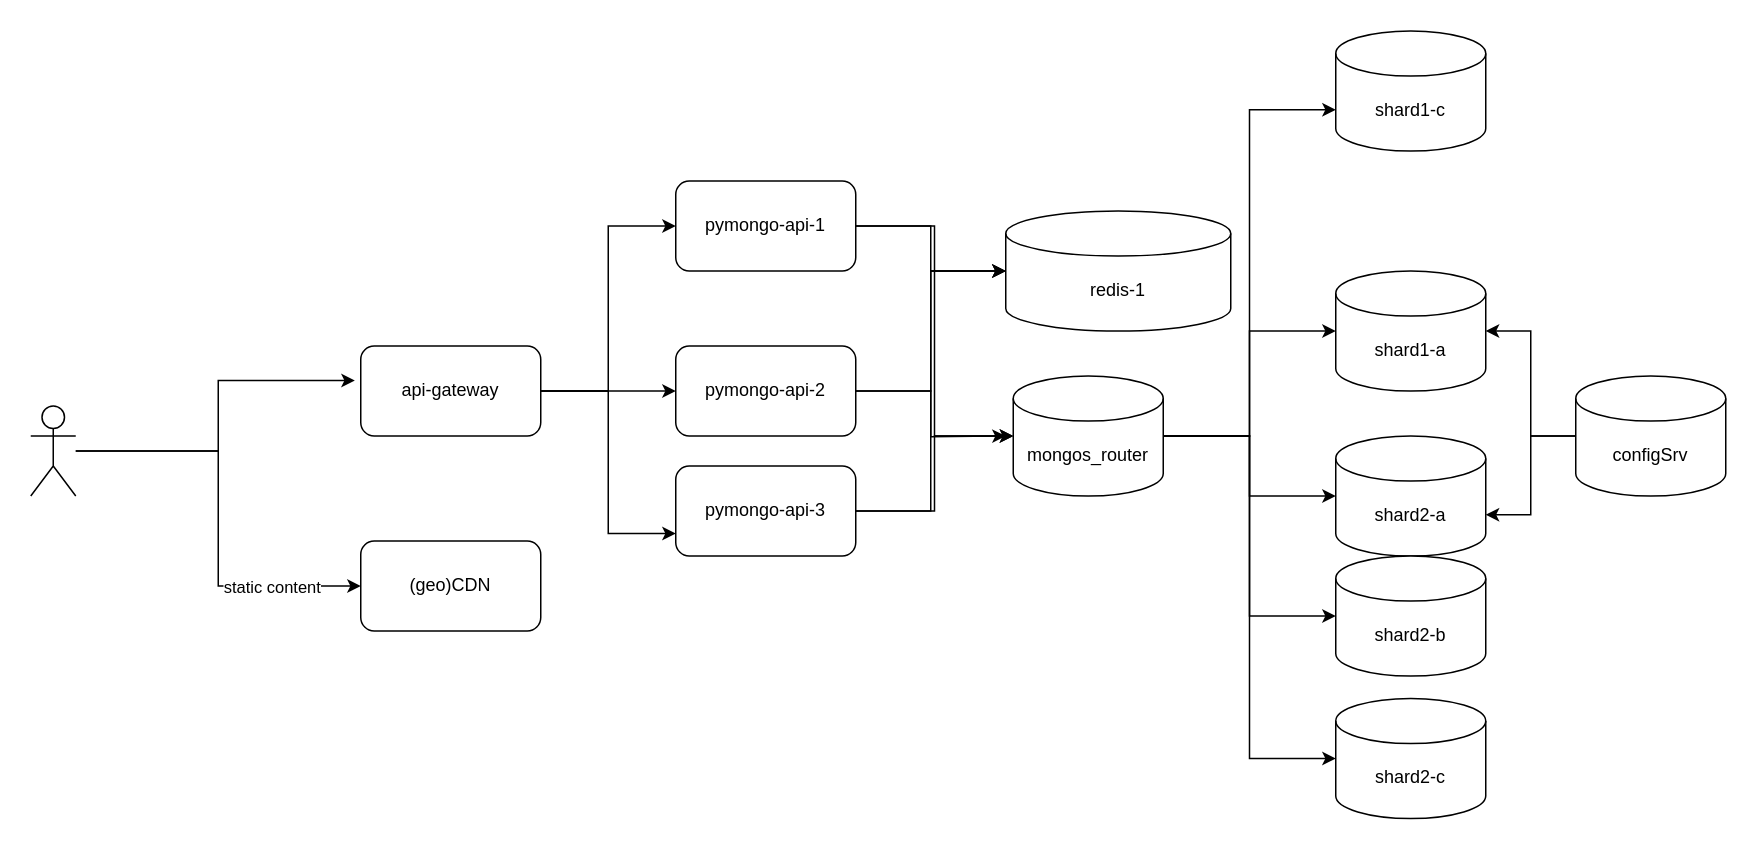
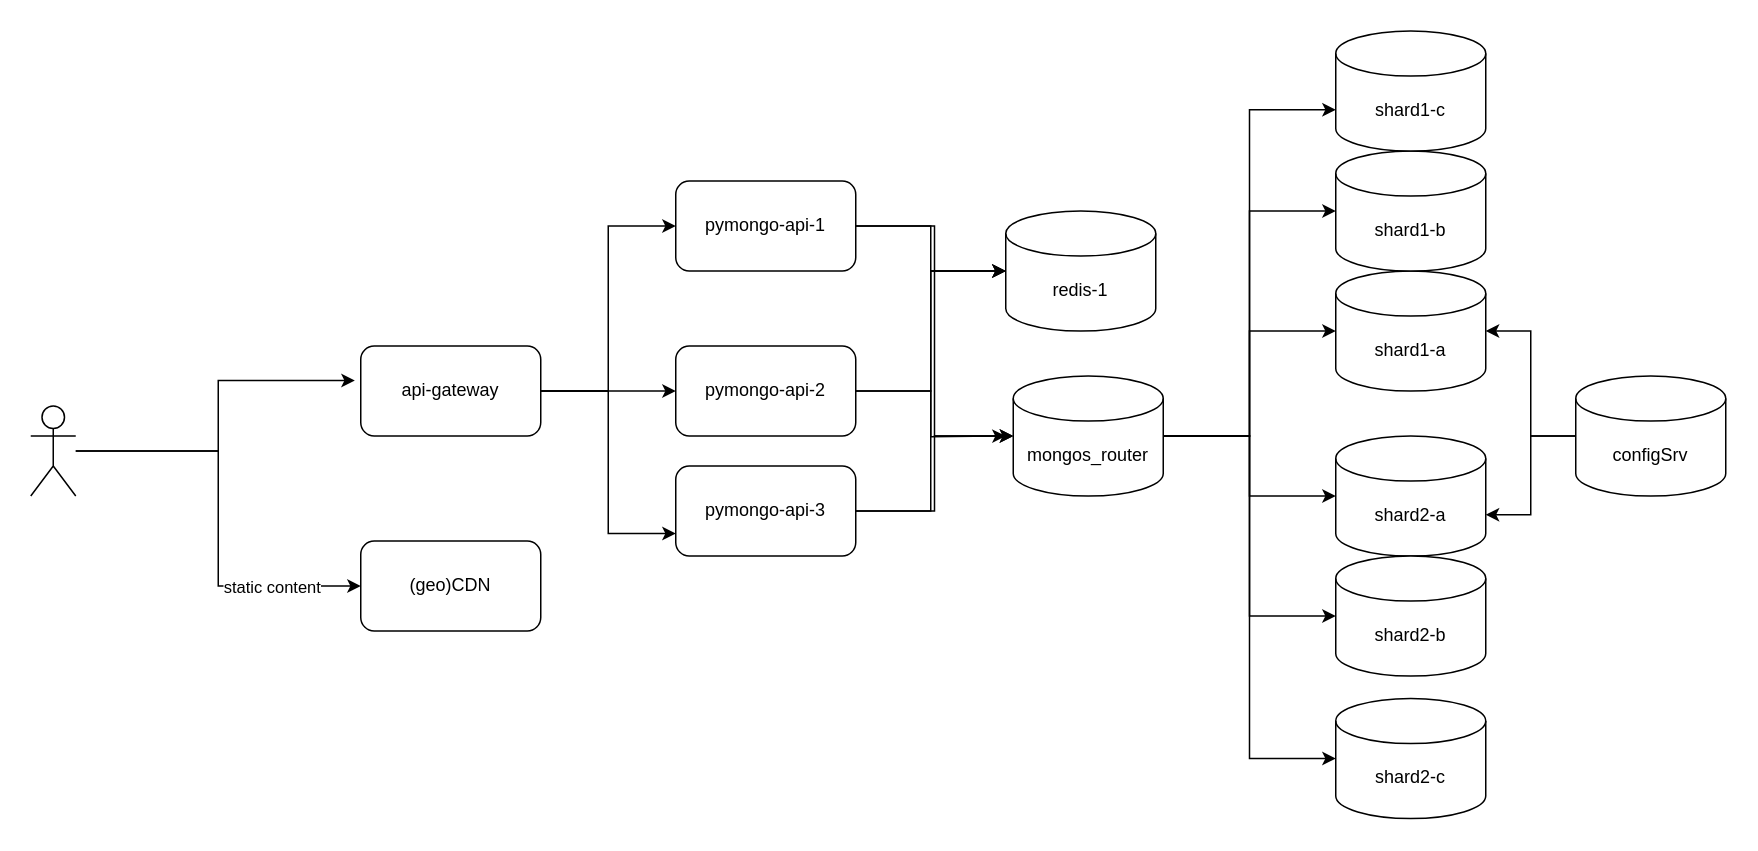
  <mxCell id="0" />
  <mxCell id="1" parent="0" />
+ <mxCell id="2" value="" style="edgeStyle=orthogonalEdgeStyle;rounded=0;orthogonalLoop=1;jettySize=auto;html=1;entryX=0;entryY=0.5;entryDx=0;entryDy=0;entryPerimeter=0;" parent="1" source="5" target="13" edge="1"><mxGeometry relative="1" as="geometry" /></mxCell>
  <mxCell id="3" value="" style="edgeStyle=orthogonalEdgeStyle;rounded=0;orthogonalLoop=1;jettySize=auto;html=1;entryX=0;entryY=0.5;entryDx=0;entryDy=0;entryPerimeter=0;" parent="1" source="5" target="8" edge="1"><mxGeometry relative="1" as="geometry" /></mxCell>
  <mxCell id="4" value="" style="edgeStyle=orthogonalEdgeStyle;rounded=0;orthogonalLoop=1;jettySize=auto;html=1;entryX=0;entryY=0.5;entryDx=0;entryDy=0;entryPerimeter=0;" parent="1" source="5" target="9" edge="1"><mxGeometry relative="1" as="geometry" /></mxCell>
  <mxCell id="5" value="mongos_router" style="shape=cylinder3;whiteSpace=wrap;html=1;boundedLbl=1;backgroundOutline=1;size=15;" parent="1" vertex="1"><mxGeometry x="675" y="250" width="100" height="80" as="geometry" /></mxCell>
  <mxCell id="6" value="pymongo-api-3" style="rounded=1;whiteSpace=wrap;html=1;" parent="1" vertex="1"><mxGeometry x="450" y="310" width="120" height="60" as="geometry" /></mxCell>
  <mxCell id="7" style="edgeStyle=orthogonalEdgeStyle;rounded=0;orthogonalLoop=1;jettySize=auto;html=1;exitX=1;exitY=0.5;exitDx=0;exitDy=0;entryX=0;entryY=0.5;entryDx=0;entryDy=0;entryPerimeter=0;" parent="1" source="6" target="5" edge="1"><mxGeometry relative="1" as="geometry" /></mxCell>
  <mxCell id="8" value="shard1-a" style="shape=cylinder3;whiteSpace=wrap;html=1;boundedLbl=1;backgroundOutline=1;size=15;" parent="1" vertex="1"><mxGeometry x="890" y="180" width="100" height="80" as="geometry" /></mxCell>
  <mxCell id="9" value="shard2-a" style="shape=cylinder3;whiteSpace=wrap;html=1;boundedLbl=1;backgroundOutline=1;size=15;" parent="1" vertex="1"><mxGeometry x="890" y="290" width="100" height="80" as="geometry" /></mxCell>
  <mxCell id="10" value="configSrv" style="shape=cylinder3;whiteSpace=wrap;html=1;boundedLbl=1;backgroundOutline=1;size=15;" parent="1" vertex="1"><mxGeometry x="1050" y="250" width="100" height="80" as="geometry" /></mxCell>
  <mxCell id="11" style="edgeStyle=orthogonalEdgeStyle;rounded=0;orthogonalLoop=1;jettySize=auto;html=1;entryX=1;entryY=0.5;entryDx=0;entryDy=0;entryPerimeter=0;" parent="1" source="10" target="8" edge="1"><mxGeometry relative="1" as="geometry" /></mxCell>
  <mxCell id="12" style="edgeStyle=orthogonalEdgeStyle;rounded=0;orthogonalLoop=1;jettySize=auto;html=1;entryX=1;entryY=0;entryDx=0;entryDy=52.5;entryPerimeter=0;" parent="1" source="10" target="9" edge="1"><mxGeometry relative="1" as="geometry" /></mxCell>
+ <mxCell id="13" value="shard1-b" style="shape=cylinder3;whiteSpace=wrap;html=1;boundedLbl=1;backgroundOutline=1;size=15;" parent="1" vertex="1"><mxGeometry x="890" y="100" width="100" height="80" as="geometry" /></mxCell>
  <mxCell id="14" value="shard1-c" style="shape=cylinder3;whiteSpace=wrap;html=1;boundedLbl=1;backgroundOutline=1;size=15;" parent="1" vertex="1"><mxGeometry x="890" y="20" width="100" height="80" as="geometry" /></mxCell>
  <mxCell id="15" value="shard2-b" style="shape=cylinder3;whiteSpace=wrap;html=1;boundedLbl=1;backgroundOutline=1;size=15;" parent="1" vertex="1"><mxGeometry x="890" y="370" width="100" height="80" as="geometry" /></mxCell>
  <mxCell id="16" value="shard2-c" style="shape=cylinder3;whiteSpace=wrap;html=1;boundedLbl=1;backgroundOutline=1;size=15;" parent="1" vertex="1"><mxGeometry x="890" y="465" width="100" height="80" as="geometry" /></mxCell>
  <mxCell id="17" style="edgeStyle=orthogonalEdgeStyle;rounded=0;orthogonalLoop=1;jettySize=auto;html=1;entryX=0;entryY=0;entryDx=0;entryDy=52.5;entryPerimeter=0;" parent="1" source="5" target="14" edge="1"><mxGeometry relative="1" as="geometry" /></mxCell>
  <mxCell id="18" style="edgeStyle=orthogonalEdgeStyle;rounded=0;orthogonalLoop=1;jettySize=auto;html=1;entryX=0;entryY=0.5;entryDx=0;entryDy=0;entryPerimeter=0;" parent="1" source="5" target="15" edge="1"><mxGeometry relative="1" as="geometry" /></mxCell>
  <mxCell id="19" style="edgeStyle=orthogonalEdgeStyle;rounded=0;orthogonalLoop=1;jettySize=auto;html=1;entryX=0;entryY=0.5;entryDx=0;entryDy=0;entryPerimeter=0;" parent="1" source="5" target="16" edge="1"><mxGeometry relative="1" as="geometry" /></mxCell>
- <mxCell id="20" value="redis-1" style="shape=cylinder3;whiteSpace=wrap;html=1;boundedLbl=1;backgroundOutline=1;size=15;" parent="1" vertex="1"><mxGeometry x="670" y="140" width="150" height="80" as="geometry" /></mxCell>
+ <mxCell id="20" value="redis-1" style="shape=cylinder3;whiteSpace=wrap;html=1;boundedLbl=1;backgroundOutline=1;size=15;" parent="1" vertex="1"><mxGeometry x="670" y="140" width="100" height="80" as="geometry" /></mxCell>
  <mxCell id="21" style="edgeStyle=orthogonalEdgeStyle;rounded=0;orthogonalLoop=1;jettySize=auto;html=1;entryX=0;entryY=0.5;entryDx=0;entryDy=0;entryPerimeter=0;" parent="1" source="6" target="20" edge="1"><mxGeometry relative="1" as="geometry" /></mxCell>
  <mxCell id="22" style="edgeStyle=orthogonalEdgeStyle;rounded=0;orthogonalLoop=1;jettySize=auto;html=1;" parent="1" source="23" edge="1"><mxGeometry relative="1" as="geometry"><mxPoint x="670" y="290" as="targetPoint" /></mxGeometry></mxCell>
  <mxCell id="23" value="pymongo-api-2" style="rounded=1;whiteSpace=wrap;html=1;" parent="1" vertex="1"><mxGeometry x="450" y="230" width="120" height="60" as="geometry" /></mxCell>
  <mxCell id="24" value="pymongo-api-1" style="rounded=1;whiteSpace=wrap;html=1;" parent="1" vertex="1"><mxGeometry x="450" y="120" width="120" height="60" as="geometry" /></mxCell>
  <mxCell id="25" style="edgeStyle=orthogonalEdgeStyle;rounded=0;orthogonalLoop=1;jettySize=auto;html=1;entryX=0;entryY=0.5;entryDx=0;entryDy=0;entryPerimeter=0;" parent="1" source="23" target="20" edge="1"><mxGeometry relative="1" as="geometry" /></mxCell>
  <mxCell id="26" style="edgeStyle=orthogonalEdgeStyle;rounded=0;orthogonalLoop=1;jettySize=auto;html=1;entryX=0;entryY=0.5;entryDx=0;entryDy=0;entryPerimeter=0;" parent="1" source="24" target="20" edge="1"><mxGeometry relative="1" as="geometry" /></mxCell>
  <mxCell id="27" style="edgeStyle=orthogonalEdgeStyle;rounded=0;orthogonalLoop=1;jettySize=auto;html=1;entryX=0;entryY=0.5;entryDx=0;entryDy=0;entryPerimeter=0;" parent="1" source="24" target="5" edge="1"><mxGeometry relative="1" as="geometry" /></mxCell>
  <mxCell id="28" style="edgeStyle=orthogonalEdgeStyle;rounded=0;orthogonalLoop=1;jettySize=auto;html=1;entryX=0;entryY=0.5;entryDx=0;entryDy=0;" parent="1" source="31" target="24" edge="1"><mxGeometry relative="1" as="geometry" /></mxCell>
  <mxCell id="29" style="edgeStyle=orthogonalEdgeStyle;rounded=0;orthogonalLoop=1;jettySize=auto;html=1;entryX=0;entryY=0.5;entryDx=0;entryDy=0;" parent="1" source="31" target="23" edge="1"><mxGeometry relative="1" as="geometry" /></mxCell>
  <mxCell id="30" style="edgeStyle=orthogonalEdgeStyle;rounded=0;orthogonalLoop=1;jettySize=auto;html=1;entryX=0;entryY=0.75;entryDx=0;entryDy=0;" parent="1" source="31" target="6" edge="1"><mxGeometry relative="1" as="geometry" /></mxCell>
  <mxCell id="31" value="api-gateway" style="rounded=1;whiteSpace=wrap;html=1;" parent="1" vertex="1"><mxGeometry x="240" y="230" width="120" height="60" as="geometry" /></mxCell>
  <mxCell id="32" style="edgeStyle=orthogonalEdgeStyle;rounded=0;orthogonalLoop=1;jettySize=auto;html=1;entryX=0;entryY=0.5;entryDx=0;entryDy=0;" edge="1" parent="1" source="34" target="36"><mxGeometry relative="1" as="geometry" /></mxCell>
  <mxCell id="33" value="static content" style="edgeLabel;html=1;align=center;verticalAlign=middle;resizable=0;points=[];" vertex="1" connectable="0" parent="32"><mxGeometry x="0.739" y="1" relative="1" as="geometry"><mxPoint x="-23" y="1" as="offset" /></mxGeometry></mxCell>
  <mxCell id="34" value="" style="shape=umlActor;verticalLabelPosition=bottom;verticalAlign=top;html=1;outlineConnect=0;" vertex="1" parent="1"><mxGeometry x="20" y="270" width="30" height="60" as="geometry" /></mxCell>
  <mxCell id="35" style="edgeStyle=orthogonalEdgeStyle;rounded=0;orthogonalLoop=1;jettySize=auto;html=1;entryX=-0.033;entryY=0.383;entryDx=0;entryDy=0;entryPerimeter=0;" edge="1" parent="1" source="34" target="31"><mxGeometry relative="1" as="geometry" /></mxCell>
  <mxCell id="36" value="(geo&lt;span style=&quot;background-color: initial;&quot;&gt;)CDN&lt;/span&gt;" style="rounded=1;whiteSpace=wrap;html=1;" vertex="1" parent="1"><mxGeometry x="240" y="360" width="120" height="60" as="geometry" /></mxCell>
